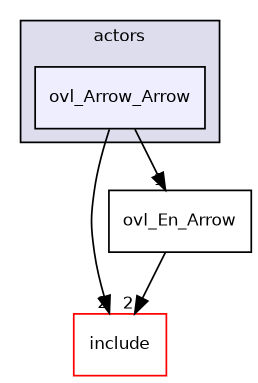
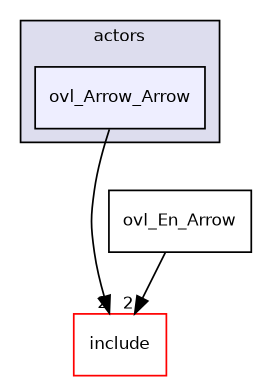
  digraph {
    compound=true
    fontname="DejaVu Sans"
    node [fontname="DejaVu Sans" fontsize=10 shape=box style=filled]
    edge [fontname="DejaVu Sans" headlabel=2 labeldistance=1.5 labelfontname=Helvetica labelfontsize=10]
    n1 [fillcolor="#eeeeff" label=ovl_Arrow_Arrow pencolor=black]
    n2 [color=red fillcolor=white label=include]
    n3 [label=ovl_En_Arrow style=""]
    subgraph cluster_1 {
      bgcolor="#ddddee"
      fontsize=10
      label=actors
      pencolor=black
      n1
    }
    n1 -> n2
-   n1 -> n3 [headlabel=1]
    n3 -> n2
  }
